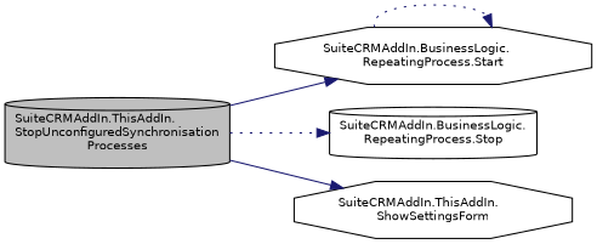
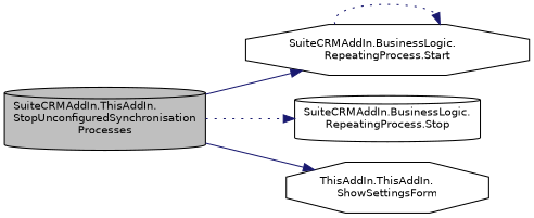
  digraph {
    rankdir=LR
    node [color=black fillcolor=white fontname=Helvetica fontsize=10 shape=cylinder style=filled]
    edge [color=midnightblue fontname=Helvetica fontsize=10 labelfontname=Helvetica labelfontsize=10 style=solid]
    n1 [fillcolor=grey75 fontcolor=black height=0.2 label="SuiteCRMAddIn.ThisAddIn.\lStopUnconfiguredSynchronisation\lProcesses" width=0.4]
    n2 [height=0.2 label="SuiteCRMAddIn.BusinessLogic.\lRepeatingProcess.Start" shape=octagon width=0.4]
    n3 [height=0.2 label="SuiteCRMAddIn.BusinessLogic.\lRepeatingProcess.Stop" width=0.4]
-   n4 [height=0.2 label="SuiteCRMAddIn.ThisAddIn.\lShowSettingsForm" shape=octagon width=0.4]
+   n4 [height=0.2 label="ThisAddIn.ThisAddIn.\lShowSettingsForm" shape=octagon width=0.4]
    n1 -> n2
    n1 -> n3 [style=dotted]
    n1 -> n4
    n2 -> n2 [style=dotted]
  }
